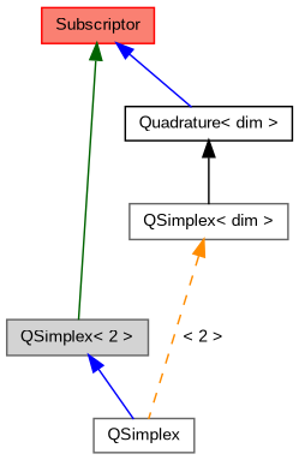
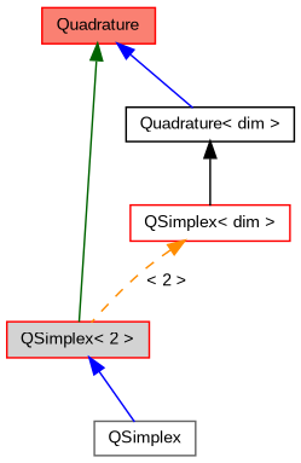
  digraph {
    fontname="Liberation Sans"
    node [color=gray40 fillcolor=white fontname="Liberation Sans" fontsize=10 shape=record style=filled]
    edge [color=blue dir=back fontname="Liberation Sans" fontsize=10 labelfontname=Helvetica labelfontsize=10 style=solid]
    n1 [fontcolor=black height=0.2 label=QSimplex width=0.4]
-   n2 [fillcolor=lightgrey height=0.2 label="QSimplex\< 2 \>" width=0.4]
+   n2 [color=red fillcolor=lightgrey height=0.2 label="QSimplex\< 2 \>" width=0.4]
    n3 [color=black height=0.2 label="Quadrature\< dim \>" width=0.4]
-   n4 [height=0.2 label="QSimplex\< dim \>" width=0.4]
-   n5 [color=red fillcolor=salmon height=0.2 label=Subscriptor width=0.4]
+   n4 [color=red height=0.2 label="QSimplex\< dim \>" width=0.4]
+   n5 [color=red fillcolor=salmon height=0.2 label=Quadrature width=0.4]
    n2 -> n1
    n3 -> n4 [color=black]
-   n4 -> n1 [color=darkorange label=" \< 2 \>" style=dashed]
+   n4 -> n2 [color=darkorange label=" \< 2 \>" style=dashed]
    n5 -> n2 [color=darkgreen]
    n5 -> n3
  }
